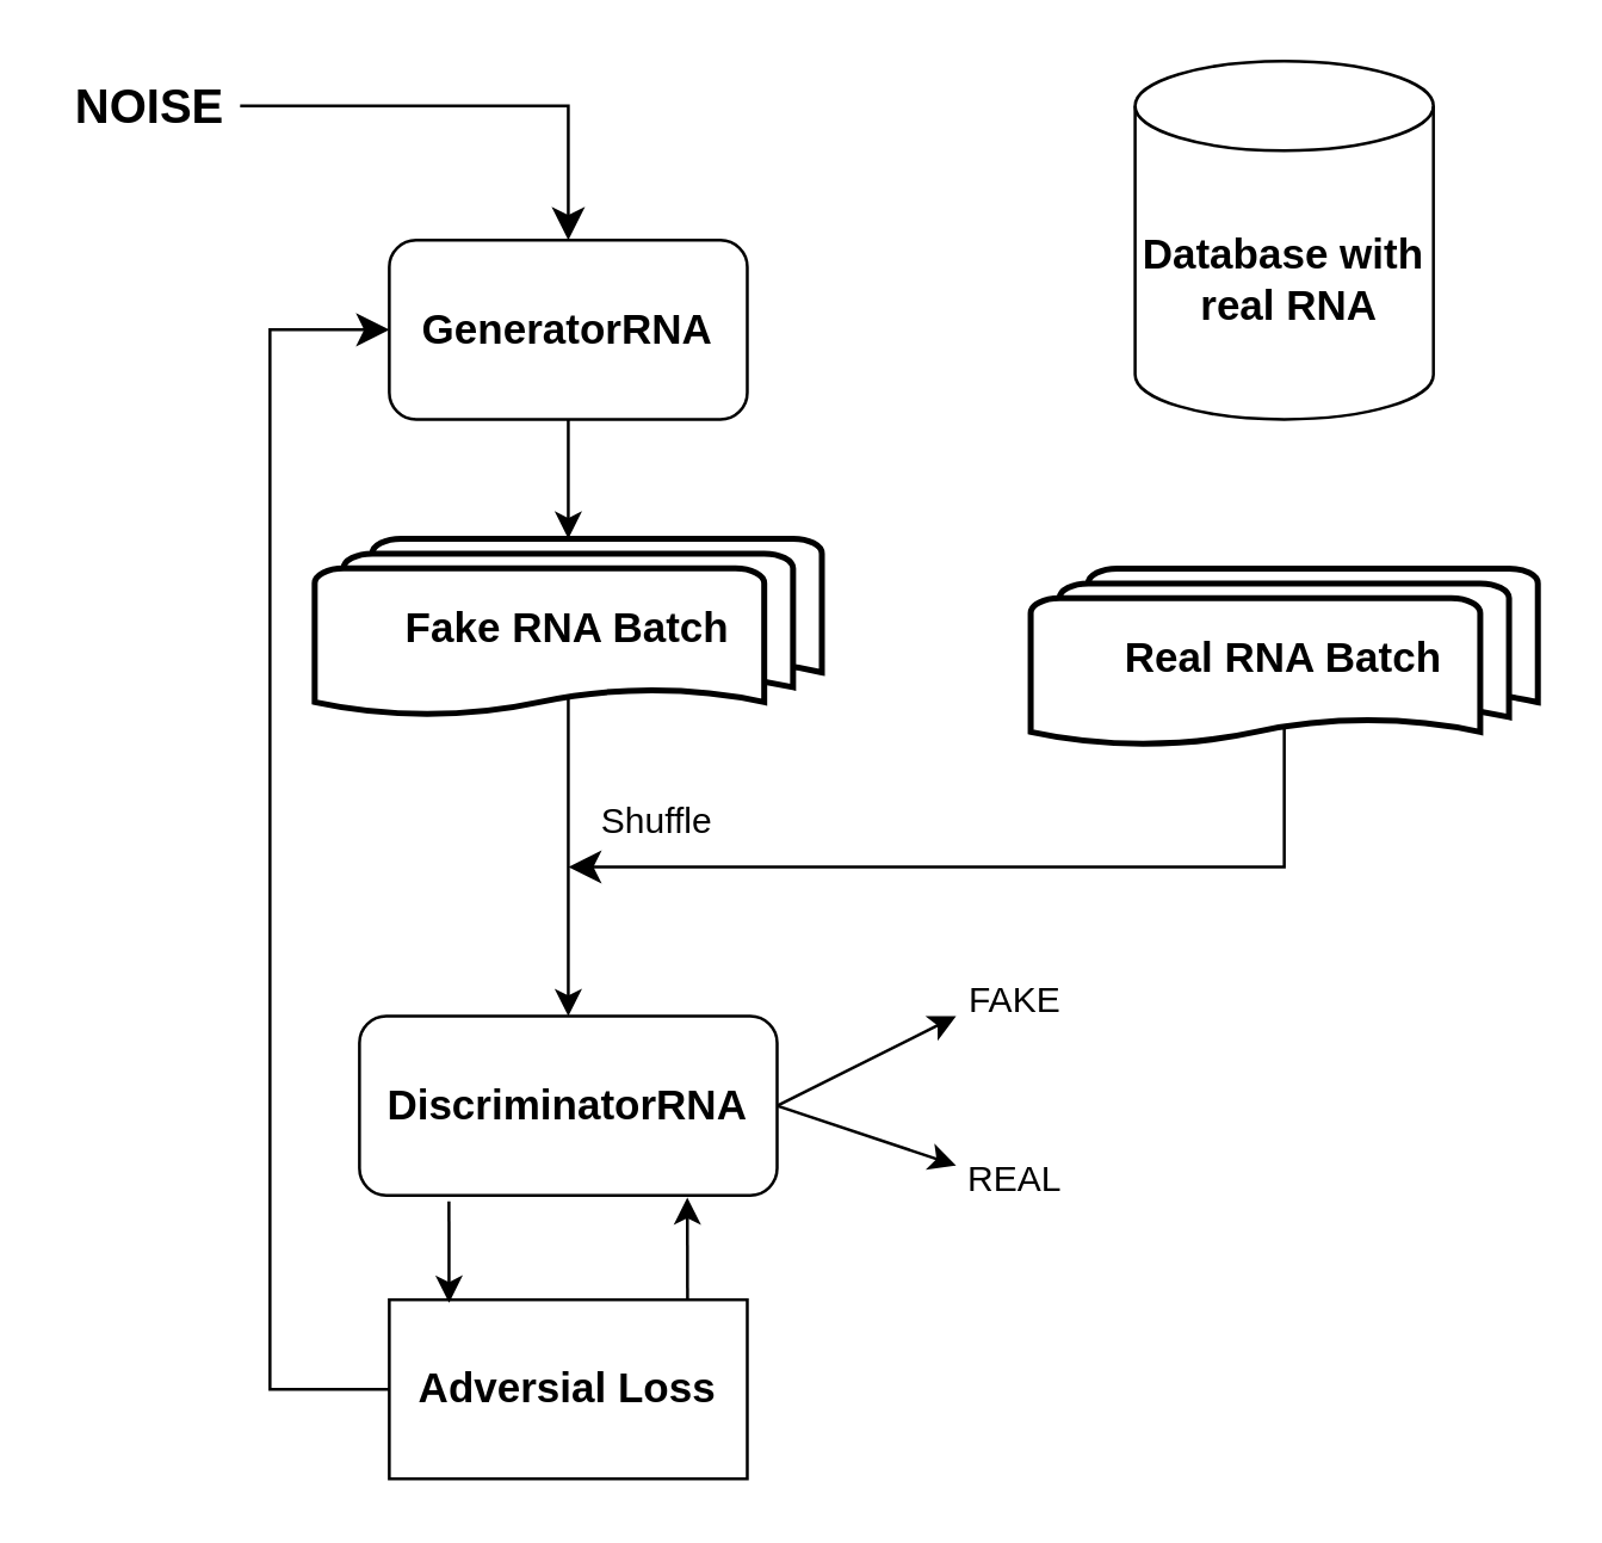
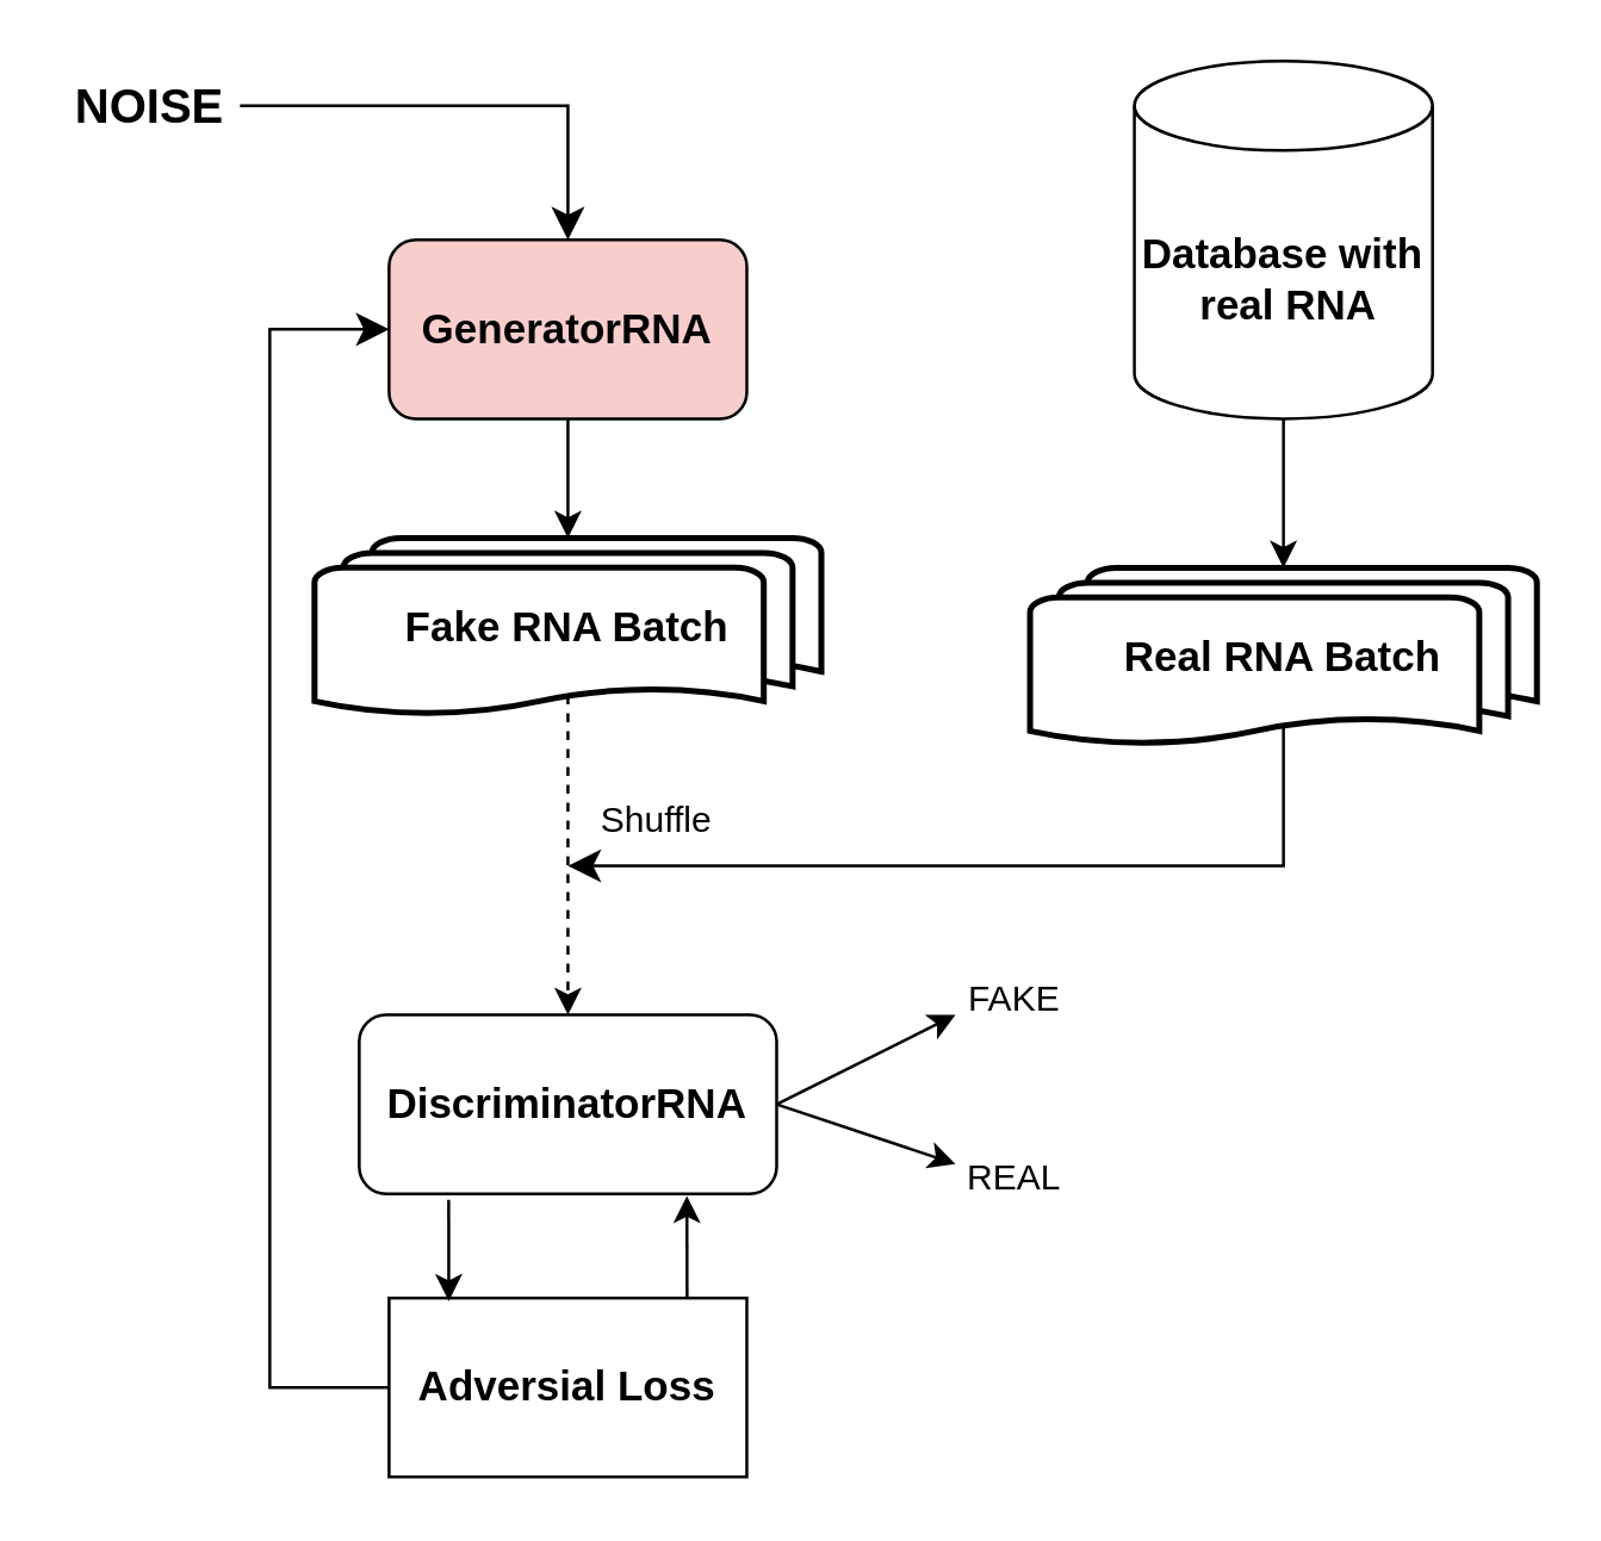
  <mxCell id="0" />
  <mxCell id="1" parent="0" />
  <mxCell id="2" value="NOISE" style="text;html=1;align=center;verticalAlign=middle;whiteSpace=wrap;rounded=0;fontSize=16;fontStyle=1" vertex="1" parent="1"><mxGeometry x="20" y="20" width="60" height="30" as="geometry" /></mxCell>
  <mxCell id="3" value="" style="edgeStyle=segmentEdgeStyle;endArrow=classic;html=1;curved=0;rounded=0;endSize=8;startSize=8;exitX=1;exitY=0.5;exitDx=0;exitDy=0;" edge="1" parent="1" source="2"><mxGeometry width="50" height="50" relative="1" as="geometry"><mxPoint x="100" y="-40" as="sourcePoint" /><mxPoint x="190" y="80" as="targetPoint" /><Array as="points"><mxPoint x="190" y="35" /></Array></mxGeometry></mxCell>
- <mxCell id="4" value="&lt;font style=&quot;font-size: 14px;&quot;&gt;&lt;b&gt;GeneratorRNA&lt;/b&gt;&lt;/font&gt;" style="rounded=1;whiteSpace=wrap;html=1;" vertex="1" parent="1"><mxGeometry x="130" y="80" width="120" height="60" as="geometry" /></mxCell>
+ <mxCell id="4" value="&lt;font style=&quot;font-size: 14px;&quot;&gt;&lt;b&gt;GeneratorRNA&lt;/b&gt;&lt;/font&gt;" style="rounded=1;whiteSpace=wrap;html=1;fillColor=#f8cecc;" vertex="1" parent="1"><mxGeometry x="130" y="80" width="120" height="60" as="geometry" /></mxCell>
  <mxCell id="5" value="&lt;font style=&quot;font-size: 14px;&quot;&gt;&lt;b&gt;Fake RNA Batch&lt;/b&gt;&lt;/font&gt;" style="strokeWidth=2;html=1;shape=mxgraph.flowchart.multi-document;whiteSpace=wrap;" vertex="1" parent="1"><mxGeometry x="105" y="180" width="170" height="60" as="geometry" /></mxCell>
- <mxCell id="6" value="" style="endArrow=classic;html=1;rounded=0;exitX=0.5;exitY=0.88;exitDx=0;exitDy=0;exitPerimeter=0;entryX=0.5;entryY=0;entryDx=0;entryDy=0;" edge="1" parent="1" source="5" target="7"><mxGeometry width="50" height="50" relative="1" as="geometry"><mxPoint x="340" y="290" as="sourcePoint" /><mxPoint x="188" y="400" as="targetPoint" /></mxGeometry></mxCell>
+ <mxCell id="6" value="" style="endArrow=classic;html=1;rounded=0;exitX=0.5;exitY=0.88;exitDx=0;exitDy=0;exitPerimeter=0;entryX=0.5;entryY=0;entryDx=0;entryDy=0;dashed=1;" edge="1" parent="1" source="5" target="7"><mxGeometry width="50" height="50" relative="1" as="geometry"><mxPoint x="340" y="290" as="sourcePoint" /><mxPoint x="188" y="400" as="targetPoint" /></mxGeometry></mxCell>
  <mxCell id="7" value="&lt;font style=&quot;font-size: 14px;&quot;&gt;&lt;b style=&quot;&quot;&gt;DiscriminatorRNA&lt;/b&gt;&lt;/font&gt;" style="rounded=1;whiteSpace=wrap;html=1;" vertex="1" parent="1"><mxGeometry x="120" y="340" width="140" height="60" as="geometry" /></mxCell>
  <mxCell id="8" value="&lt;font style=&quot;font-size: 14px;&quot;&gt;&lt;b style=&quot;&quot;&gt;Database with&lt;/b&gt;&lt;/font&gt;&lt;div&gt;&lt;font style=&quot;font-size: 14px;&quot;&gt;&lt;b style=&quot;&quot;&gt;&amp;nbsp;real RNA&lt;/b&gt;&lt;/font&gt;&lt;/div&gt;" style="shape=cylinder3;whiteSpace=wrap;html=1;boundedLbl=1;backgroundOutline=1;size=15;" vertex="1" parent="1"><mxGeometry x="380" y="20" width="100" height="120" as="geometry" /></mxCell>
  <mxCell id="9" value="&lt;font style=&quot;font-size: 14px;&quot;&gt;&lt;b style=&quot;&quot;&gt;Real RNA Batch&lt;/b&gt;&lt;/font&gt;" style="strokeWidth=2;html=1;shape=mxgraph.flowchart.multi-document;whiteSpace=wrap;" vertex="1" parent="1"><mxGeometry x="345" y="190" width="170" height="60" as="geometry" /></mxCell>
+ <mxCell id="10" value="" style="endArrow=classic;html=1;rounded=0;exitX=0.5;exitY=1;exitDx=0;exitDy=0;exitPerimeter=0;entryX=0.5;entryY=0;entryDx=0;entryDy=0;entryPerimeter=0;" edge="1" parent="1" source="8" target="9"><mxGeometry width="50" height="50" relative="1" as="geometry"><mxPoint x="340" y="290" as="sourcePoint" /><mxPoint x="390" y="240" as="targetPoint" /></mxGeometry></mxCell>
  <mxCell id="11" value="Shuffle" style="text;html=1;align=center;verticalAlign=middle;whiteSpace=wrap;rounded=0;" vertex="1" parent="1"><mxGeometry x="190" y="260" width="60" height="30" as="geometry" /></mxCell>
  <mxCell id="12" value="" style="endArrow=classic;html=1;rounded=0;exitX=0.5;exitY=1;exitDx=0;exitDy=0;entryX=0.5;entryY=0;entryDx=0;entryDy=0;entryPerimeter=0;" edge="1" parent="1" source="4" target="5"><mxGeometry width="50" height="50" relative="1" as="geometry"><mxPoint x="340" y="280" as="sourcePoint" /><mxPoint x="390" y="230" as="targetPoint" /></mxGeometry></mxCell>
  <mxCell id="13" value="" style="edgeStyle=segmentEdgeStyle;endArrow=classic;html=1;curved=0;rounded=0;endSize=8;startSize=8;exitX=0.5;exitY=0.88;exitDx=0;exitDy=0;exitPerimeter=0;" edge="1" parent="1" source="9"><mxGeometry width="50" height="50" relative="1" as="geometry"><mxPoint x="430" y="250" as="sourcePoint" /><mxPoint x="190" y="290" as="targetPoint" /><Array as="points"><mxPoint x="430" y="290" /></Array></mxGeometry></mxCell>
  <mxCell id="14" value="" style="endArrow=classic;html=1;rounded=0;exitX=1;exitY=0.5;exitDx=0;exitDy=0;" edge="1" parent="1" source="7"><mxGeometry width="50" height="50" relative="1" as="geometry"><mxPoint x="340" y="280" as="sourcePoint" /><mxPoint x="320" y="340" as="targetPoint" /></mxGeometry></mxCell>
  <mxCell id="15" value="" style="endArrow=classic;html=1;rounded=0;exitX=1;exitY=0.5;exitDx=0;exitDy=0;" edge="1" parent="1" source="7"><mxGeometry width="50" height="50" relative="1" as="geometry"><mxPoint x="340" y="280" as="sourcePoint" /><mxPoint x="320" y="390" as="targetPoint" /></mxGeometry></mxCell>
  <mxCell id="16" value="FAKE" style="text;html=1;align=center;verticalAlign=middle;whiteSpace=wrap;rounded=0;" vertex="1" parent="1"><mxGeometry x="310" y="320" width="60" height="30" as="geometry" /></mxCell>
  <mxCell id="17" value="REAL" style="text;html=1;align=center;verticalAlign=middle;whiteSpace=wrap;rounded=0;" vertex="1" parent="1"><mxGeometry x="310" y="380" width="60" height="30" as="geometry" /></mxCell>
  <mxCell id="18" value="&lt;font style=&quot;font-size: 14px;&quot;&gt;&lt;b&gt;Adversial Loss&lt;/b&gt;&lt;/font&gt;" style="rounded=0;whiteSpace=wrap;html=1;" vertex="1" parent="1"><mxGeometry x="130" y="435" width="120" height="60" as="geometry" /></mxCell>
  <mxCell id="19" value="" style="endArrow=classic;html=1;rounded=0;entryX=0.167;entryY=0.017;entryDx=0;entryDy=0;entryPerimeter=0;" edge="1" parent="1" target="18"><mxGeometry width="50" height="50" relative="1" as="geometry"><mxPoint x="150" y="402" as="sourcePoint" /><mxPoint x="390" y="230" as="targetPoint" /></mxGeometry></mxCell>
  <mxCell id="20" value="" style="edgeStyle=segmentEdgeStyle;endArrow=classic;html=1;curved=0;rounded=0;endSize=8;startSize=8;" edge="1" parent="1"><mxGeometry width="50" height="50" relative="1" as="geometry"><mxPoint x="130" y="465" as="sourcePoint" /><mxPoint x="130" y="110" as="targetPoint" /><Array as="points"><mxPoint x="90" y="465" /><mxPoint x="90" y="110" /></Array></mxGeometry></mxCell>
  <mxCell id="21" value="" style="endArrow=classic;html=1;rounded=0;exitX=0.833;exitY=0.006;exitDx=0;exitDy=0;exitPerimeter=0;entryX=0.785;entryY=1.012;entryDx=0;entryDy=0;entryPerimeter=0;" edge="1" parent="1" source="18" target="7"><mxGeometry width="50" height="50" relative="1" as="geometry"><mxPoint x="340" y="280" as="sourcePoint" /><mxPoint x="390" y="230" as="targetPoint" /></mxGeometry></mxCell>
